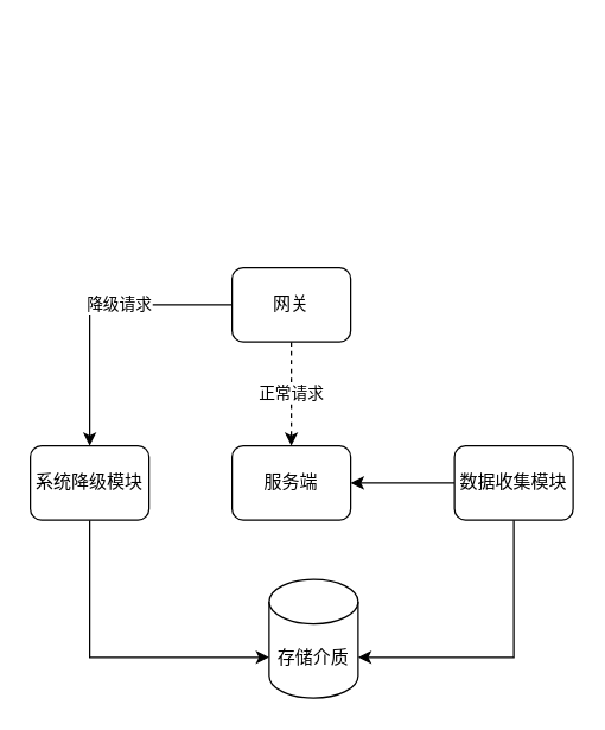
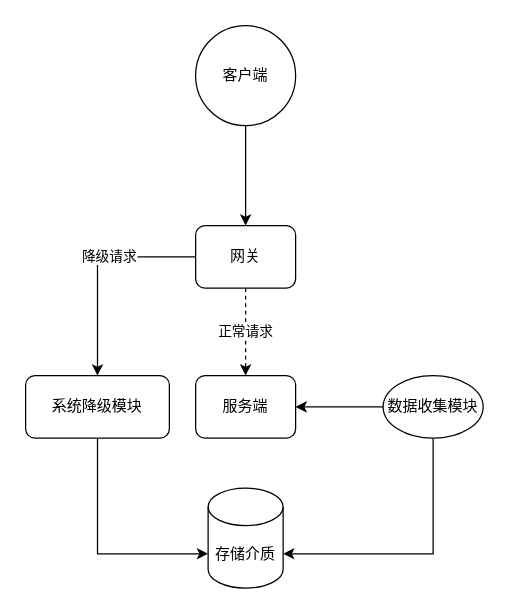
  <mxCell id="0" />
  <mxCell id="1" parent="0" />
+ <mxCell id="2" style="edgeStyle=orthogonalEdgeStyle;rounded=0;orthogonalLoop=1;jettySize=auto;html=1;" edge="1" parent="1" source="3" target="14"><mxGeometry relative="1" as="geometry" /></mxCell>
+ <mxCell id="3" value="客户端" style="ellipse;whiteSpace=wrap;html=1;aspect=fixed;" vertex="1" parent="1"><mxGeometry x="156" y="20" width="80" height="80" as="geometry" /></mxCell>
  <mxCell id="4" style="edgeStyle=orthogonalEdgeStyle;rounded=0;orthogonalLoop=1;jettySize=auto;html=1;entryX=1;entryY=0;entryDx=0;entryDy=52.5;entryPerimeter=0;exitX=0.5;exitY=1;exitDx=0;exitDy=0;" edge="1" parent="1" source="6" target="7"><mxGeometry relative="1" as="geometry"><mxPoint x="240" y="590" as="targetPoint" /></mxGeometry></mxCell>
  <mxCell id="5" style="edgeStyle=orthogonalEdgeStyle;rounded=0;orthogonalLoop=1;jettySize=auto;html=1;entryX=1;entryY=0.5;entryDx=0;entryDy=0;" edge="1" parent="1" source="6" target="10"><mxGeometry relative="1" as="geometry" /></mxCell>
- <mxCell id="6" value="数据收集模块" style="rounded=1;whiteSpace=wrap;html=1;" vertex="1" parent="1"><mxGeometry x="306" y="300" width="80" height="50" as="geometry" /></mxCell>
- <mxCell id="7" value="存储介质" style="shape=cylinder3;whiteSpace=wrap;html=1;boundedLbl=1;backgroundOutline=1;size=15;" vertex="1" parent="1"><mxGeometry x="181" y="390" width="60" height="80" as="geometry" /></mxCell>
+ <mxCell id="6" value="数据收集模块" style="ellipse;whiteSpace=wrap;html=1;" vertex="1" parent="1"><mxGeometry x="306" y="300" width="80" height="50" as="geometry" /></mxCell>
+ <mxCell id="7" value="存储介质" style="shape=cylinder3;whiteSpace=wrap;html=1;boundedLbl=1;backgroundOutline=1;size=15;" vertex="1" parent="1"><mxGeometry x="166" y="390" width="60" height="80" as="geometry" /></mxCell>
  <mxCell id="8" style="edgeStyle=orthogonalEdgeStyle;rounded=0;orthogonalLoop=1;jettySize=auto;html=1;entryX=0;entryY=0;entryDx=0;entryDy=52.5;entryPerimeter=0;exitX=0.5;exitY=1;exitDx=0;exitDy=0;" edge="1" parent="1" source="9" target="7"><mxGeometry relative="1" as="geometry" /></mxCell>
- <mxCell id="9" value="系统降级模块" style="rounded=1;whiteSpace=wrap;html=1;" vertex="1" parent="1"><mxGeometry x="20" y="300" width="80" height="50" as="geometry" /></mxCell>
+ <mxCell id="9" value="系统降级模块" style="rounded=1;whiteSpace=wrap;html=1;" vertex="1" parent="1"><mxGeometry x="20" y="300" width="115" height="50" as="geometry" /></mxCell>
  <mxCell id="10" value="服务端" style="rounded=1;whiteSpace=wrap;html=1;" vertex="1" parent="1"><mxGeometry x="156" y="300" width="80" height="50" as="geometry" /></mxCell>
  <mxCell id="11" value="正常请求" style="edgeStyle=orthogonalEdgeStyle;rounded=0;orthogonalLoop=1;jettySize=auto;html=1;entryX=0.5;entryY=0;entryDx=0;entryDy=0;dashed=1;" edge="1" parent="1" source="14" target="10"><mxGeometry relative="1" as="geometry" /></mxCell>
  <mxCell id="12" style="edgeStyle=orthogonalEdgeStyle;rounded=0;orthogonalLoop=1;jettySize=auto;html=1;" edge="1" parent="1" source="14" target="9"><mxGeometry relative="1" as="geometry" /></mxCell>
  <mxCell id="13" value="降级请求" style="edgeLabel;html=1;align=center;verticalAlign=middle;resizable=0;points=[];" vertex="1" connectable="0" parent="12"><mxGeometry x="-0.189" y="-1" relative="1" as="geometry"><mxPoint as="offset" /></mxGeometry></mxCell>
  <mxCell id="14" value="网关" style="rounded=1;whiteSpace=wrap;html=1;" vertex="1" parent="1"><mxGeometry x="156" y="180" width="80" height="50" as="geometry" /></mxCell>
